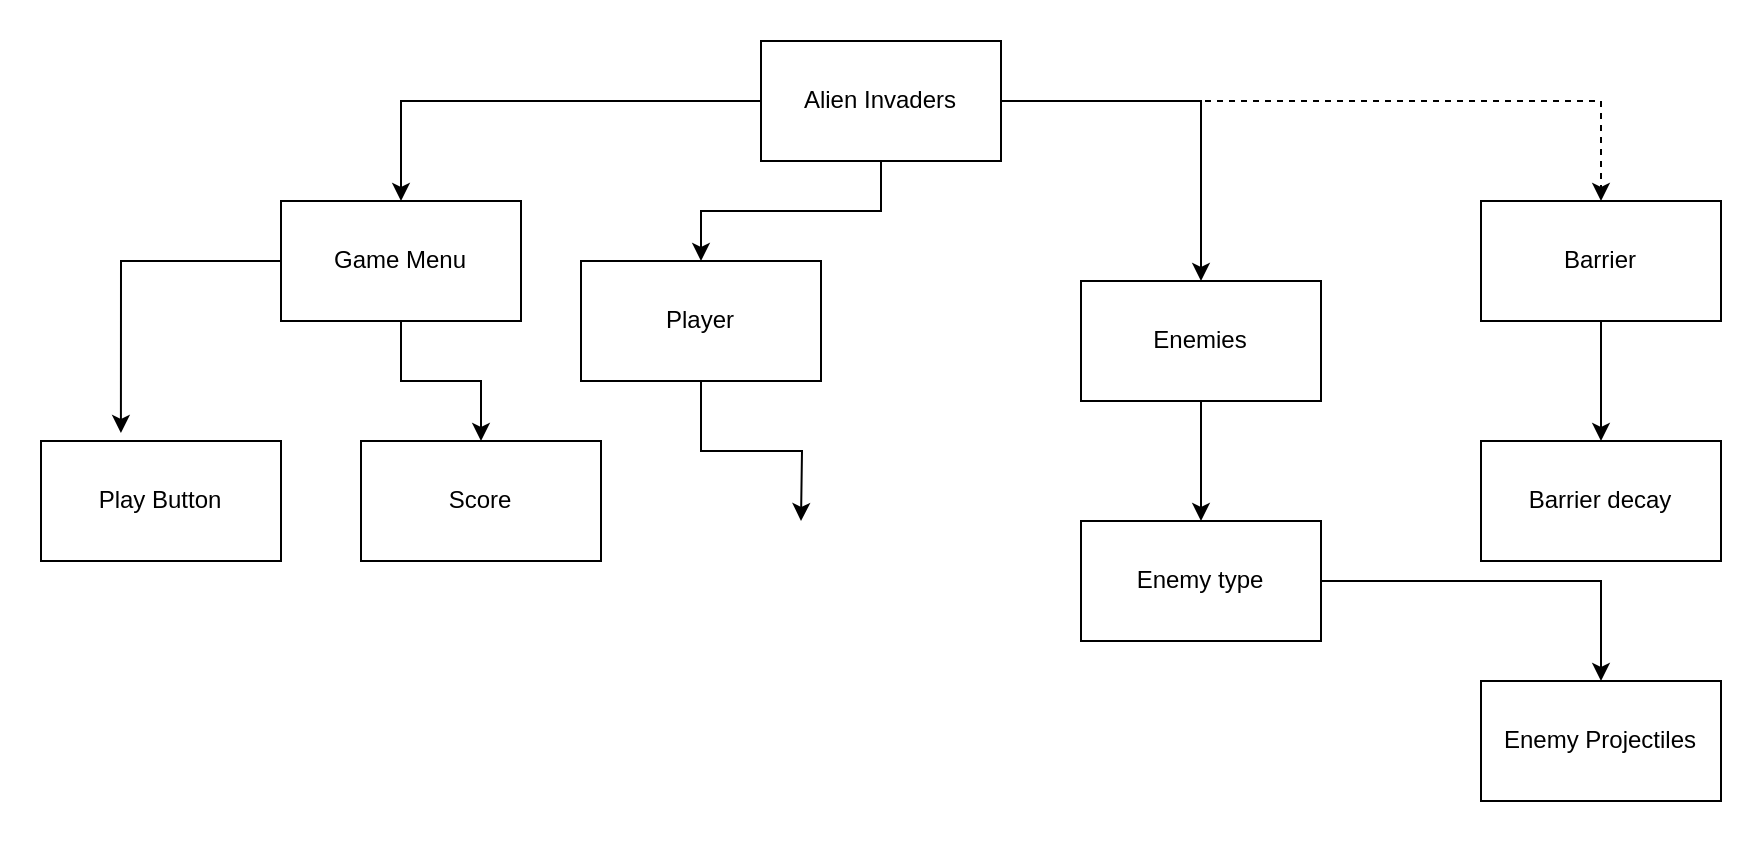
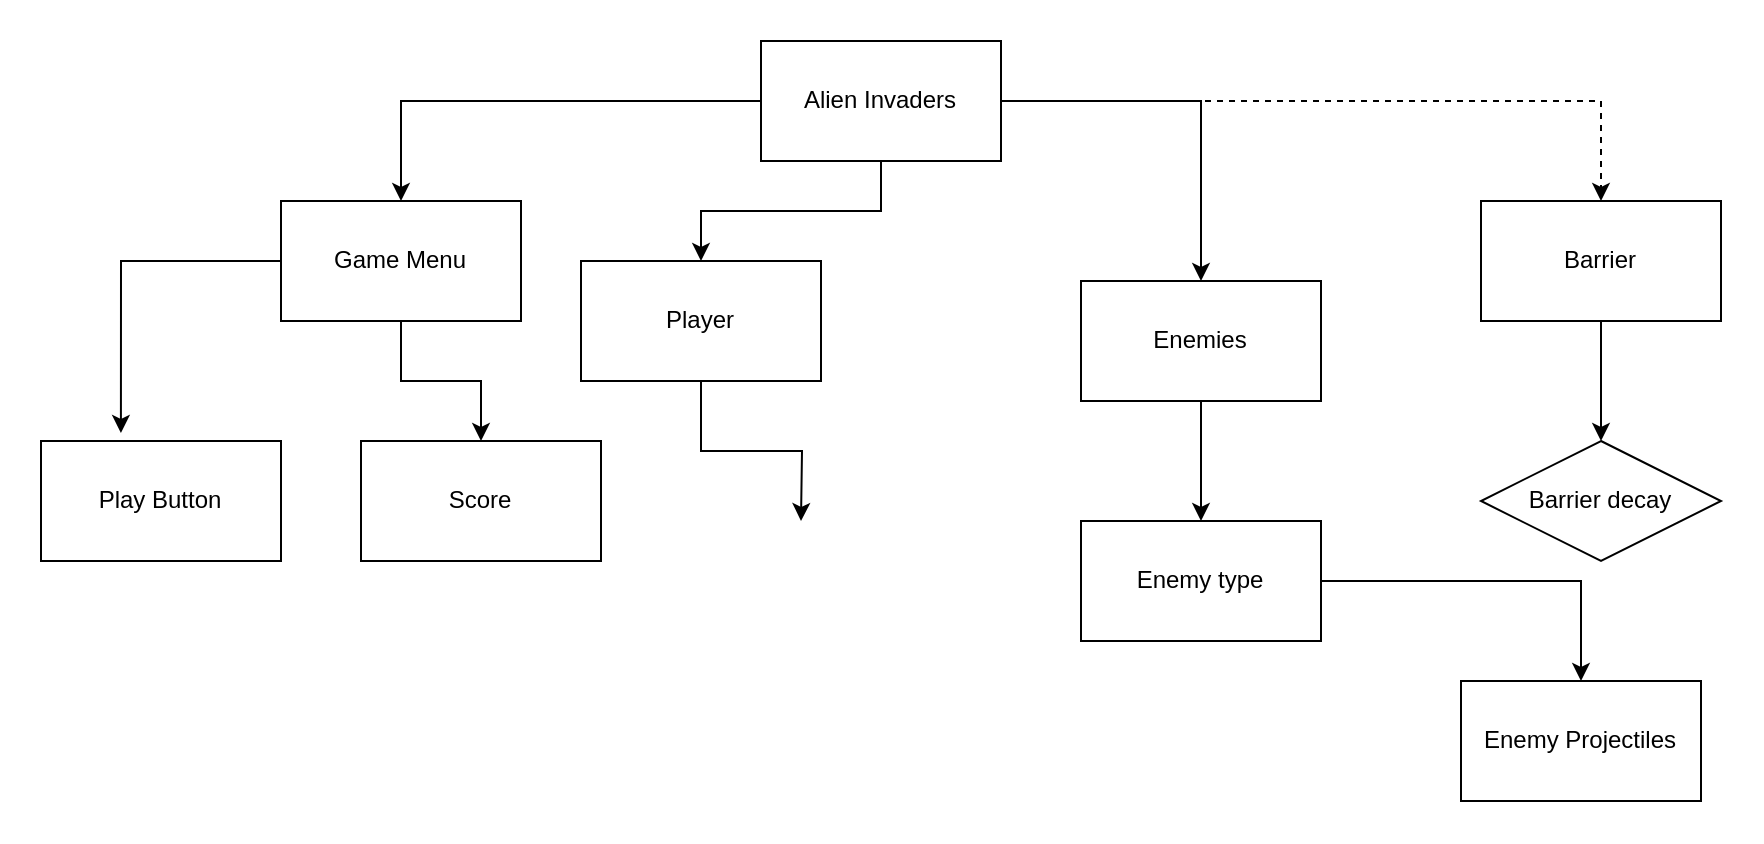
  <mxCell id="0" />
  <mxCell id="1" parent="0" />
  <mxCell id="2" style="edgeStyle=orthogonalEdgeStyle;rounded=0;orthogonalLoop=1;jettySize=auto;html=1;exitX=0.5;exitY=1;exitDx=0;exitDy=0;entryX=0.5;entryY=0;entryDx=0;entryDy=0;" edge="1" parent="1" source="6" target="13"><mxGeometry relative="1" as="geometry" /></mxCell>
  <mxCell id="3" style="edgeStyle=orthogonalEdgeStyle;rounded=0;orthogonalLoop=1;jettySize=auto;html=1;exitX=1;exitY=0.5;exitDx=0;exitDy=0;" edge="1" parent="1" source="6" target="15"><mxGeometry relative="1" as="geometry" /></mxCell>
  <mxCell id="4" style="edgeStyle=orthogonalEdgeStyle;rounded=0;orthogonalLoop=1;jettySize=auto;html=1;exitX=0;exitY=0.5;exitDx=0;exitDy=0;entryX=0.5;entryY=0;entryDx=0;entryDy=0;" edge="1" parent="1" source="6" target="8"><mxGeometry relative="1" as="geometry" /></mxCell>
  <mxCell id="5" style="edgeStyle=orthogonalEdgeStyle;rounded=0;orthogonalLoop=1;jettySize=auto;html=1;dashed=1;" edge="1" parent="1" source="6" target="19"><mxGeometry relative="1" as="geometry" /></mxCell>
  <mxCell id="6" value="Alien Invaders" style="rounded=0;whiteSpace=wrap;html=1;" vertex="1" parent="1"><mxGeometry x="380" y="20" width="120" height="60" as="geometry" /></mxCell>
  <mxCell id="7" style="edgeStyle=orthogonalEdgeStyle;rounded=0;orthogonalLoop=1;jettySize=auto;html=1;" edge="1" parent="1" source="8" target="10"><mxGeometry relative="1" as="geometry" /></mxCell>
  <mxCell id="8" value="Game Menu" style="rounded=0;whiteSpace=wrap;html=1;labelBackgroundColor=none;labelBorderColor=none;" vertex="1" parent="1"><mxGeometry x="140" y="100" width="120" height="60" as="geometry" /></mxCell>
  <mxCell id="9" value="Play Button" style="rounded=0;whiteSpace=wrap;html=1;" vertex="1" parent="1"><mxGeometry y="220" width="120" height="60" as="geometry" x="20" /></mxCell>
  <mxCell id="10" value="Score" style="rounded=0;whiteSpace=wrap;html=1;" vertex="1" parent="1"><mxGeometry x="180" y="220" width="120" height="60" as="geometry" /></mxCell>
  <mxCell id="11" style="edgeStyle=orthogonalEdgeStyle;rounded=0;orthogonalLoop=1;jettySize=auto;html=1;exitX=0;exitY=0.5;exitDx=0;exitDy=0;entryX=0.333;entryY=-0.067;entryDx=0;entryDy=0;entryPerimeter=0;" edge="1" parent="1" source="8" target="9"><mxGeometry relative="1" as="geometry" /></mxCell>
  <mxCell id="12" style="edgeStyle=orthogonalEdgeStyle;rounded=0;orthogonalLoop=1;jettySize=auto;html=1;entryX=0.5;entryY=0;entryDx=0;entryDy=0;" edge="1" parent="1" source="13"><mxGeometry relative="1" as="geometry"><mxPoint x="400" y="260" as="targetPoint" /></mxGeometry></mxCell>
  <mxCell id="13" value="Player" style="rounded=0;whiteSpace=wrap;html=1;" vertex="1" parent="1"><mxGeometry x="290" y="130" width="120" height="60" as="geometry" /></mxCell>
  <mxCell id="14" style="edgeStyle=orthogonalEdgeStyle;rounded=0;orthogonalLoop=1;jettySize=auto;html=1;exitX=0.5;exitY=1;exitDx=0;exitDy=0;entryX=0.5;entryY=0;entryDx=0;entryDy=0;" edge="1" parent="1" source="15" target="17"><mxGeometry relative="1" as="geometry" /></mxCell>
  <mxCell id="15" value="Enemies" style="rounded=0;whiteSpace=wrap;html=1;" vertex="1" parent="1"><mxGeometry x="540" y="140" width="120" height="60" as="geometry" /></mxCell>
  <mxCell id="16" style="edgeStyle=orthogonalEdgeStyle;rounded=0;orthogonalLoop=1;jettySize=auto;html=1;exitX=1;exitY=0.5;exitDx=0;exitDy=0;entryX=0.5;entryY=0;entryDx=0;entryDy=0;" edge="1" parent="1" source="17" target="21"><mxGeometry relative="1" as="geometry" /></mxCell>
  <mxCell id="17" value="Enemy type" style="rounded=0;whiteSpace=wrap;html=1;" vertex="1" parent="1"><mxGeometry x="540" y="260" width="120" height="60" as="geometry" /></mxCell>
  <mxCell id="18" style="edgeStyle=orthogonalEdgeStyle;rounded=0;orthogonalLoop=1;jettySize=auto;html=1;" edge="1" parent="1" source="19" target="20"><mxGeometry relative="1" as="geometry" /></mxCell>
  <mxCell id="19" value="Barrier" style="rounded=0;whiteSpace=wrap;html=1;" vertex="1" parent="1"><mxGeometry x="740" y="100" width="120" height="60" as="geometry" /></mxCell>
- <mxCell id="20" value="Barrier decay" style="rounded=0;whiteSpace=wrap;html=1;" vertex="1" parent="1"><mxGeometry x="740" y="220" width="120" height="60" as="geometry" /></mxCell>
- <mxCell id="21" value="Enemy Projectiles" style="rounded=0;whiteSpace=wrap;html=1;" vertex="1" parent="1"><mxGeometry x="740" y="340" width="120" height="60" as="geometry" /></mxCell>
+ <mxCell id="20" value="Barrier decay" style="rhombus;whiteSpace=wrap;html=1;" vertex="1" parent="1"><mxGeometry x="740" y="220" width="120" height="60" as="geometry" /></mxCell>
+ <mxCell id="21" value="Enemy Projectiles" style="rounded=0;whiteSpace=wrap;html=1;" vertex="1" parent="1"><mxGeometry x="730" y="340" width="120" height="60" as="geometry" /></mxCell>
